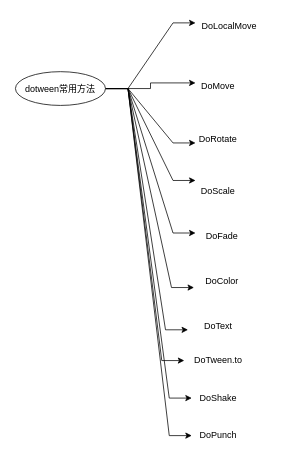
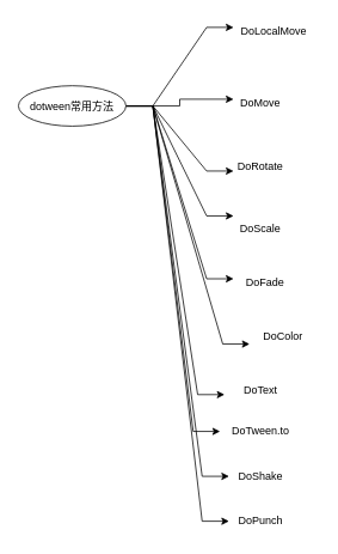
  <mxCell id="0" />
  <mxCell id="1" parent="0" />
  <mxCell id="2" style="rounded=0;orthogonalLoop=1;jettySize=auto;html=1;edgeStyle=entityRelationEdgeStyle;" parent="1" source="12" edge="1"><mxGeometry relative="1" as="geometry"><mxPoint x="260" y="30" as="targetPoint" /></mxGeometry></mxCell>
  <mxCell id="3" style="rounded=0;orthogonalLoop=1;jettySize=auto;html=1;edgeStyle=elbowEdgeStyle;" parent="1" source="12" edge="1"><mxGeometry relative="1" as="geometry"><mxPoint x="260" y="110" as="targetPoint" /></mxGeometry></mxCell>
  <mxCell id="4" style="rounded=0;orthogonalLoop=1;jettySize=auto;html=1;edgeStyle=entityRelationEdgeStyle;" parent="1" source="12" edge="1"><mxGeometry relative="1" as="geometry"><mxPoint x="260" y="190" as="targetPoint" /></mxGeometry></mxCell>
  <mxCell id="5" style="edgeStyle=entityRelationEdgeStyle;rounded=0;orthogonalLoop=1;jettySize=auto;html=1;" parent="1" source="12" edge="1"><mxGeometry relative="1" as="geometry"><mxPoint x="260" y="240" as="targetPoint" /></mxGeometry></mxCell>
  <mxCell id="6" style="edgeStyle=entityRelationEdgeStyle;rounded=0;orthogonalLoop=1;jettySize=auto;html=1;" edge="1" parent="1" source="12"><mxGeometry relative="1" as="geometry"><mxPoint x="260" y="310" as="targetPoint" /></mxGeometry></mxCell>
  <mxCell id="7" style="edgeStyle=entityRelationEdgeStyle;rounded=0;orthogonalLoop=1;jettySize=auto;html=1;entryX=-0.029;entryY=0.756;entryDx=0;entryDy=0;entryPerimeter=0;" edge="1" parent="1" source="12" target="18"><mxGeometry relative="1" as="geometry" /></mxCell>
  <mxCell id="8" style="edgeStyle=entityRelationEdgeStyle;rounded=0;orthogonalLoop=1;jettySize=auto;html=1;" edge="1" parent="1" source="12"><mxGeometry relative="1" as="geometry"><mxPoint x="250" y="439" as="targetPoint" /></mxGeometry></mxCell>
  <mxCell id="9" style="edgeStyle=entityRelationEdgeStyle;rounded=0;orthogonalLoop=1;jettySize=auto;html=1;" edge="1" parent="1" source="12" target="20"><mxGeometry relative="1" as="geometry" /></mxCell>
  <mxCell id="10" style="edgeStyle=entityRelationEdgeStyle;rounded=0;orthogonalLoop=1;jettySize=auto;html=1;" edge="1" parent="1" source="12" target="21"><mxGeometry relative="1" as="geometry" /></mxCell>
  <mxCell id="11" style="edgeStyle=entityRelationEdgeStyle;rounded=0;orthogonalLoop=1;jettySize=auto;html=1;" edge="1" parent="1" source="12" target="22"><mxGeometry relative="1" as="geometry" /></mxCell>
  <mxCell id="12" value="dotween常用方法" style="ellipse;whiteSpace=wrap;html=1;" parent="1" vertex="1"><mxGeometry x="20" y="95" width="120" height="45" as="geometry" /></mxCell>
  <mxCell id="13" value="DoLocalMove" style="text;html=1;strokeColor=none;fillColor=none;align=center;verticalAlign=middle;whiteSpace=wrap;rounded=0;" parent="1" vertex="1"><mxGeometry x="255" y="20" width="100" height="30" as="geometry" /></mxCell>
  <mxCell id="14" value="DoMove" style="text;html=1;strokeColor=none;fillColor=none;align=center;verticalAlign=middle;whiteSpace=wrap;rounded=0;" parent="1" vertex="1"><mxGeometry x="255" y="100" width="70" height="30" as="geometry" /></mxCell>
  <mxCell id="15" value="DoRotate" style="text;html=1;strokeColor=none;fillColor=none;align=center;verticalAlign=middle;whiteSpace=wrap;rounded=0;" parent="1" vertex="1"><mxGeometry x="255" y="170" width="70" height="30" as="geometry" /></mxCell>
  <mxCell id="16" value="DoScale" style="text;html=1;strokeColor=none;fillColor=none;align=center;verticalAlign=middle;whiteSpace=wrap;rounded=0;" parent="1" vertex="1"><mxGeometry x="255" y="240" width="70" height="30" as="geometry" /></mxCell>
  <mxCell id="17" value="DoFade" style="text;html=1;align=center;verticalAlign=middle;resizable=0;points=[];autosize=1;strokeColor=none;fillColor=none;" vertex="1" parent="1"><mxGeometry x="260" y="300" width="70" height="30" as="geometry" /></mxCell>
- <mxCell id="18" value="DoColor" style="text;html=1;align=center;verticalAlign=middle;resizable=0;points=[];autosize=1;strokeColor=none;fillColor=none;" vertex="1" parent="1"><mxGeometry x="260" y="360" width="70" height="30" as="geometry" /></mxCell>
+ <mxCell id="18" value="DoColor" style="text;html=1;align=center;verticalAlign=middle;resizable=0;points=[];autosize=1;strokeColor=none;fillColor=none;" vertex="1" parent="1"><mxGeometry x="280" y="360" width="70" height="30" as="geometry" /></mxCell>
  <mxCell id="19" value="DoText" style="text;html=1;align=center;verticalAlign=middle;resizable=0;points=[];autosize=1;strokeColor=none;fillColor=none;" vertex="1" parent="1"><mxGeometry x="260" y="420" width="60" height="30" as="geometry" /></mxCell>
  <mxCell id="20" value="DoTween.to" style="text;html=1;align=center;verticalAlign=middle;resizable=0;points=[];autosize=1;strokeColor=none;fillColor=none;" vertex="1" parent="1"><mxGeometry x="245" y="465" width="90" height="30" as="geometry" /></mxCell>
  <mxCell id="21" value="DoShake" style="text;html=1;align=center;verticalAlign=middle;resizable=0;points=[];autosize=1;strokeColor=none;fillColor=none;" vertex="1" parent="1"><mxGeometry x="255" y="515" width="70" height="30" as="geometry" /></mxCell>
  <mxCell id="22" value="DoPunch" style="text;html=1;align=center;verticalAlign=middle;resizable=0;points=[];autosize=1;strokeColor=none;fillColor=none;" vertex="1" parent="1"><mxGeometry x="255" y="565" width="70" height="30" as="geometry" /></mxCell>
